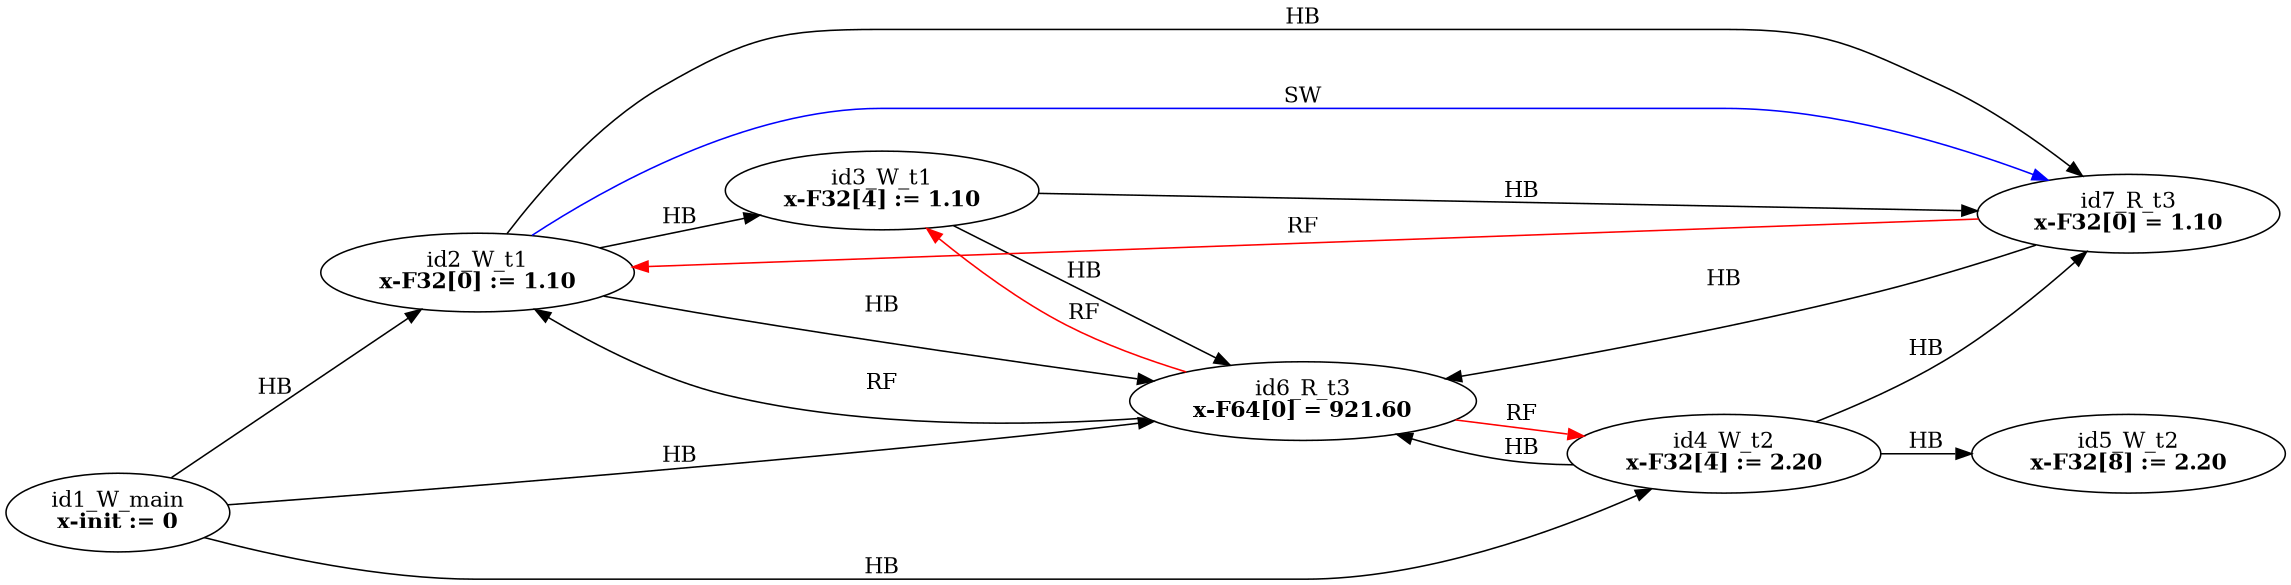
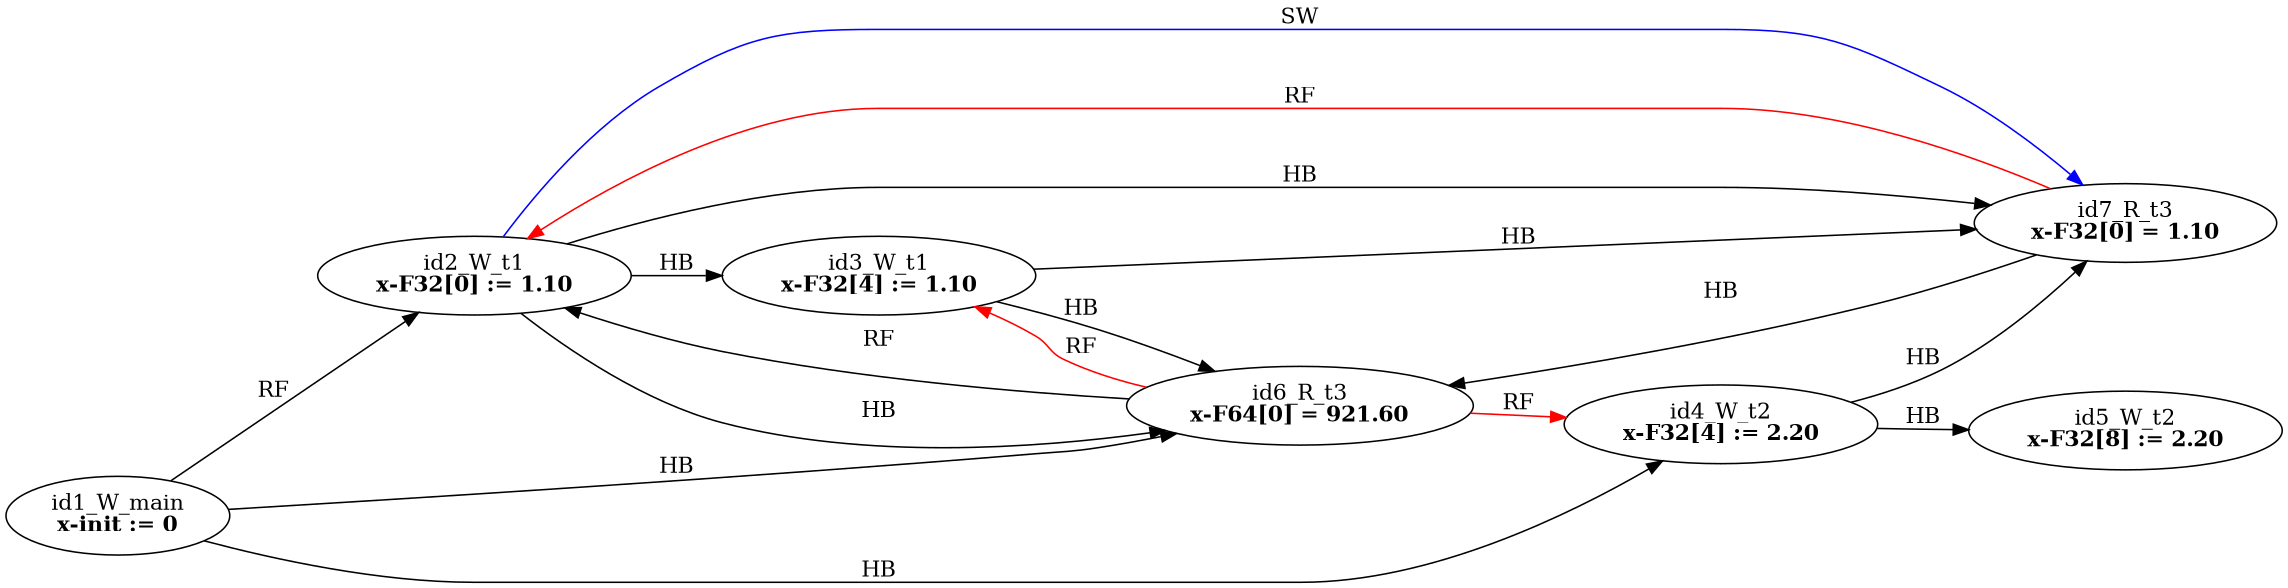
  digraph {
    rankdir=LR
    splines=true
    edge [color=black]
    n1 [label=<id2_W_t1<br/><B>x-F32[0] := 1.10</B>>]
    n2 [label=<id3_W_t1<br/><B>x-F32[4] := 1.10</B>>]
    n3 [label=<id6_R_t3<br/><B>x-F64[0] = 921.60</B>>]
    n4 [label=<id7_R_t3<br/><B>x-F32[0] = 1.10</B>>]
    n5 [label=<id4_W_t2<br/><B>x-F32[4] := 2.20</B>>]
    n6 [label=<id5_W_t2<br/><B>x-F32[8] := 2.20</B>>]
    n7 [label=<id1_W_main<br/><B>x-init := 0</B>>]
    n1 -> n2 [label=HB]
    n1 -> n3 [label=HB]
    n1 -> n4 [label=HB]
    n1 -> n4 [color=blue label=SW]
    n2 -> n3 [label=HB]
    n2 -> n4 [label=HB]
    n3 -> n1 [label=RF]
    n3 -> n2 [color=red label=RF]
    n3 -> n5 [color=red label=RF]
    n4 -> n1 [color=red label=RF]
    n4 -> n3 [label=HB]
-   n5 -> n3 [label=HB]
    n5 -> n4 [label=HB]
    n5 -> n6 [label=HB]
-   n7 -> n1 [label=HB]
+   n7 -> n1 [label=RF]
    n7 -> n3 [label=HB]
    n7 -> n5 [label=HB]
  }
